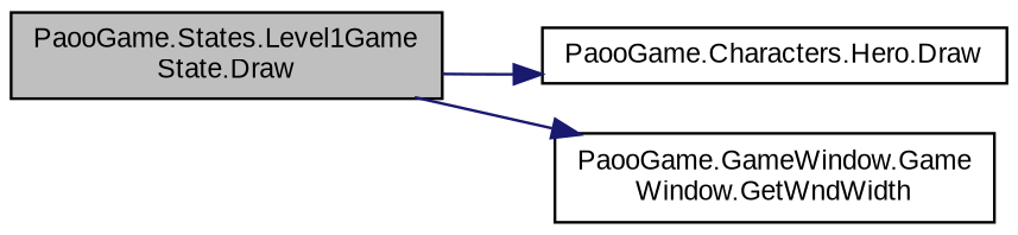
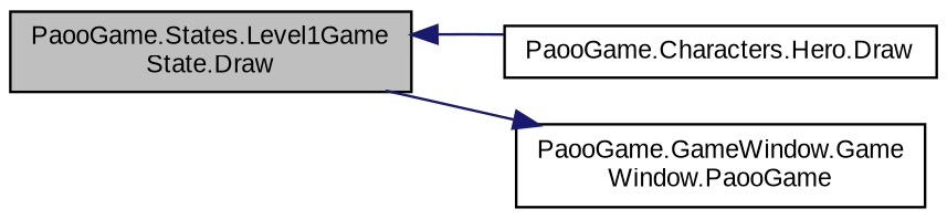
  digraph {
    fontname="Liberation Sans"
    rankdir=LR
    node [color=black fillcolor=white fontname="Liberation Sans" fontsize=10 shape=record style=filled]
    edge [color=midnightblue fontname="Liberation Sans" fontsize=10 labelfontname=Helvetica labelfontsize=10 style=solid]
    n1 [fillcolor=grey75 fontcolor=black height=0.2 label="PaooGame.States.Level1Game\lState.Draw" width=0.4]
    n2 [height=0.2 label="PaooGame.Characters.Hero.Draw" width=0.4]
-   n3 [height=0.2 label="PaooGame.GameWindow.Game\lWindow.GetWndWidth" width=0.4]
-   n1 -> n2
+   n3 [height=0.2 label="PaooGame.GameWindow.Game\lWindow.PaooGame" width=0.4]
+   n2 -> n1
    n1 -> n3
  }
